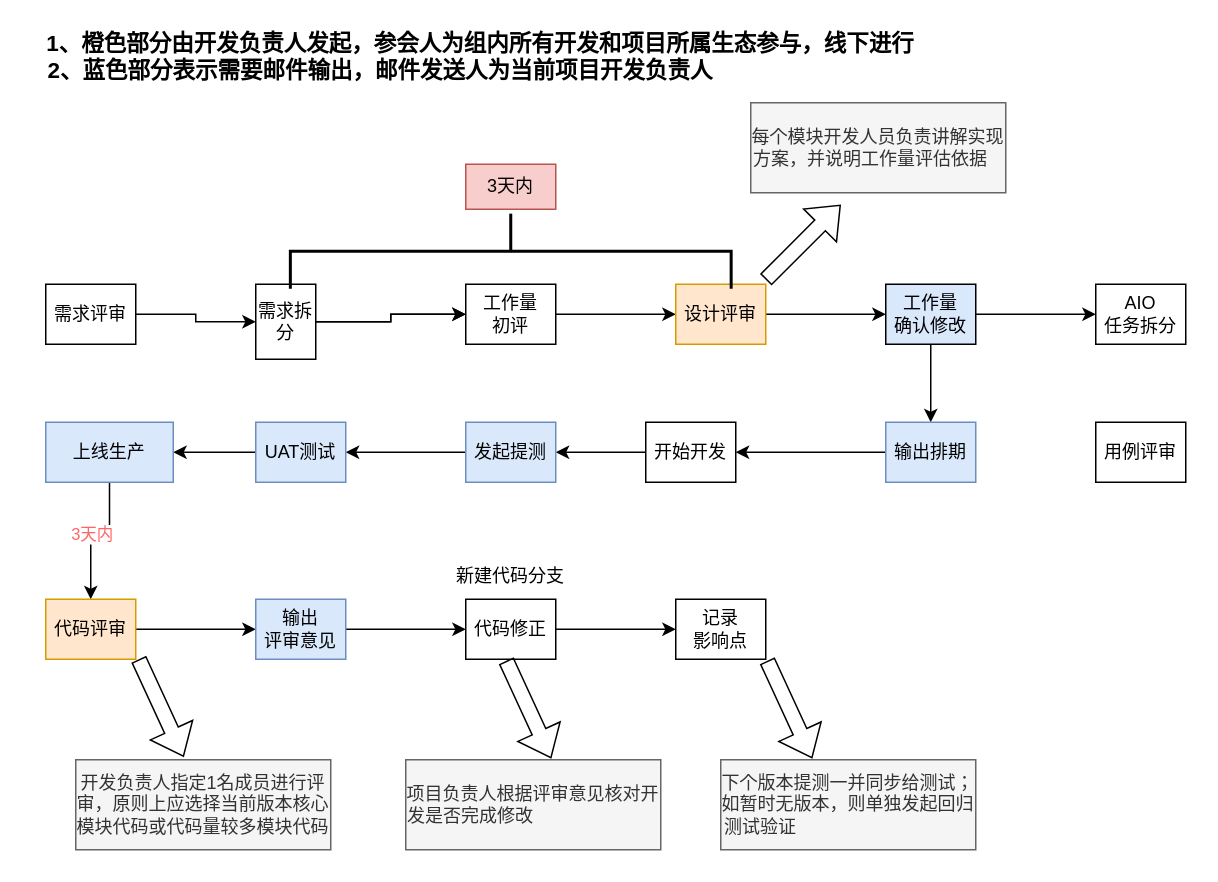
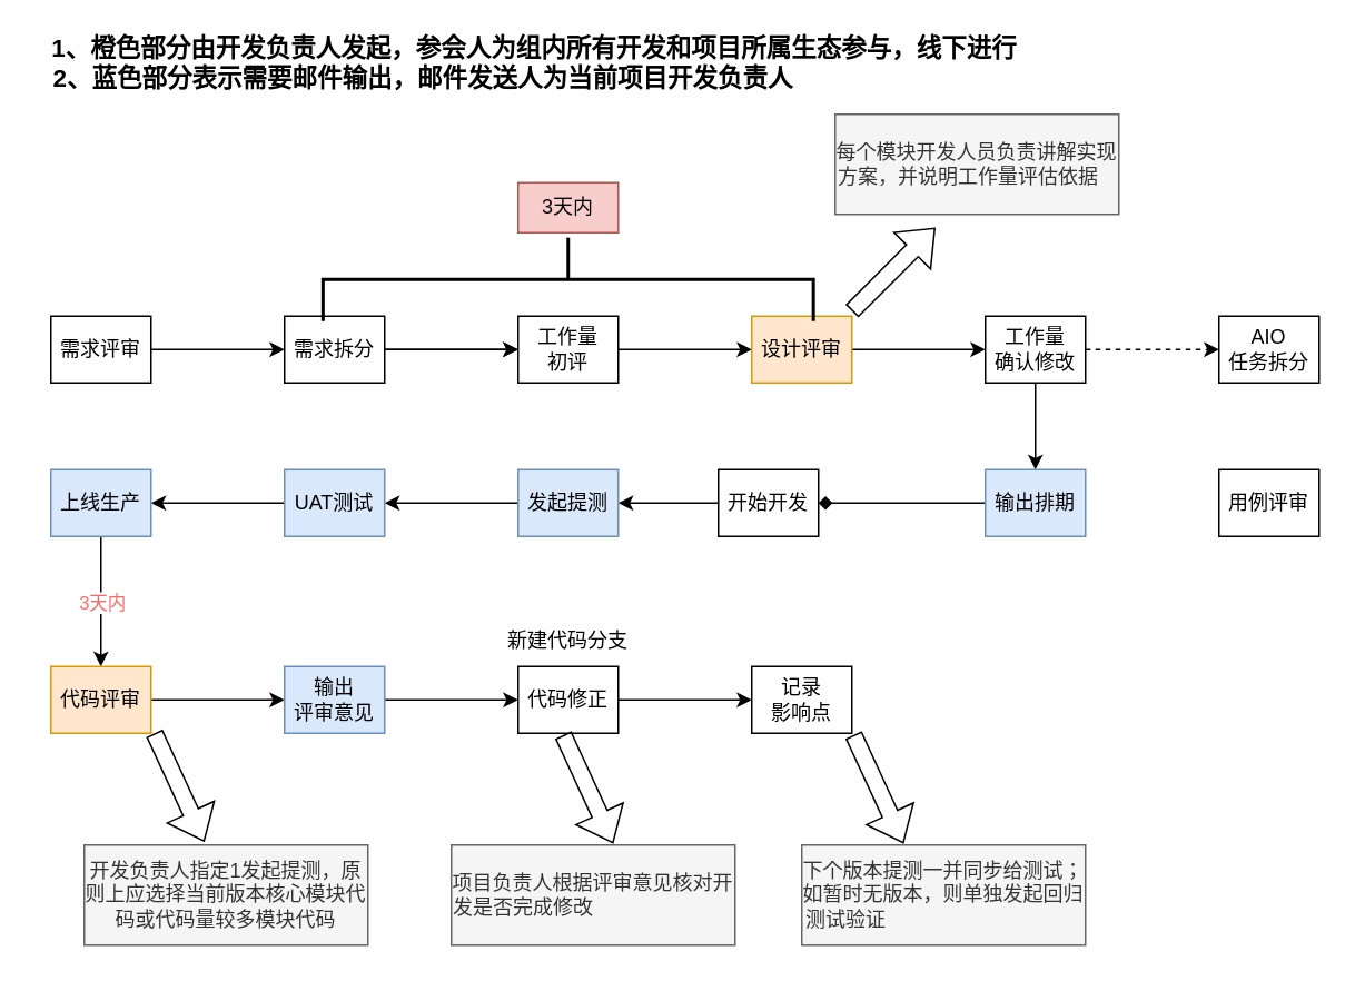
  <mxCell id="0" />
  <mxCell id="1" parent="0" />
  <mxCell id="2" value="" style="edgeStyle=orthogonalEdgeStyle;rounded=0;orthogonalLoop=1;jettySize=auto;html=1;" edge="1" parent="1" source="3" target="6"><mxGeometry relative="1" as="geometry" /></mxCell>
  <mxCell id="3" value="需求评审" style="rounded=0;whiteSpace=wrap;html=1;" vertex="1" parent="1"><mxGeometry x="30" y="189" width="60" height="40" as="geometry" /></mxCell>
  <mxCell id="4" value="" style="edgeStyle=orthogonalEdgeStyle;rounded=0;orthogonalLoop=1;jettySize=auto;html=1;" edge="1" parent="1" source="6" target="8"><mxGeometry relative="1" as="geometry" /></mxCell>
  <mxCell id="5" value="" style="edgeStyle=orthogonalEdgeStyle;rounded=0;orthogonalLoop=1;jettySize=auto;html=1;" edge="1" parent="1" source="6" target="8"><mxGeometry relative="1" as="geometry" /></mxCell>
- <mxCell id="6" value="需求拆分" style="rounded=0;whiteSpace=wrap;html=1;" vertex="1" parent="1"><mxGeometry x="170" y="189" width="40" height="50" as="geometry" /></mxCell>
+ <mxCell id="6" value="需求拆分" style="rounded=0;whiteSpace=wrap;html=1;" vertex="1" parent="1"><mxGeometry x="170" y="189" width="60" height="40" as="geometry" /></mxCell>
  <mxCell id="7" value="" style="edgeStyle=orthogonalEdgeStyle;rounded=0;orthogonalLoop=1;jettySize=auto;html=1;" edge="1" parent="1" source="8" target="10"><mxGeometry relative="1" as="geometry" /></mxCell>
  <mxCell id="8" value="工作量&lt;br&gt;初评" style="rounded=0;whiteSpace=wrap;html=1;" vertex="1" parent="1"><mxGeometry x="310" y="189" width="60" height="40" as="geometry" /></mxCell>
  <mxCell id="9" value="" style="edgeStyle=orthogonalEdgeStyle;rounded=0;orthogonalLoop=1;jettySize=auto;html=1;" edge="1" parent="1" source="10" target="13"><mxGeometry relative="1" as="geometry" /></mxCell>
  <mxCell id="10" value="设计评审" style="rounded=0;whiteSpace=wrap;html=1;fillColor=#ffe6cc;strokeColor=#d79b00;" vertex="1" parent="1"><mxGeometry x="450" y="189" width="60" height="40" as="geometry" /></mxCell>
  <mxCell id="11" value="" style="edgeStyle=orthogonalEdgeStyle;rounded=0;orthogonalLoop=1;jettySize=auto;html=1;" edge="1" parent="1" source="13" target="15"><mxGeometry relative="1" as="geometry" /></mxCell>
- <mxCell id="12" value="" style="edgeStyle=orthogonalEdgeStyle;rounded=0;orthogonalLoop=1;jettySize=auto;html=1;" edge="1" parent="1" source="13" target="16"><mxGeometry relative="1" as="geometry" /></mxCell>
- <mxCell id="13" value="工作量&lt;br&gt;确认修改" style="rounded=0;whiteSpace=wrap;html=1;fillColor=#dae8fc;" vertex="1" parent="1"><mxGeometry x="590" y="189" width="60" height="40" as="geometry" /></mxCell>
- <mxCell id="14" value="" style="edgeStyle=orthogonalEdgeStyle;rounded=0;orthogonalLoop=1;jettySize=auto;html=1;" edge="1" parent="1" source="15" target="18"><mxGeometry relative="1" as="geometry" /></mxCell>
+ <mxCell id="12" value="" style="edgeStyle=orthogonalEdgeStyle;rounded=0;orthogonalLoop=1;jettySize=auto;html=1;dashed=1;" edge="1" parent="1" source="13" target="16"><mxGeometry relative="1" as="geometry" /></mxCell>
+ <mxCell id="13" value="工作量&lt;br&gt;确认修改" style="rounded=0;whiteSpace=wrap;html=1;" vertex="1" parent="1"><mxGeometry x="590" y="189" width="60" height="40" as="geometry" /></mxCell>
+ <mxCell id="14" value="" style="edgeStyle=orthogonalEdgeStyle;rounded=0;orthogonalLoop=1;jettySize=auto;html=1;endArrow=diamond;" edge="1" parent="1" source="15" target="18"><mxGeometry relative="1" as="geometry" /></mxCell>
  <mxCell id="15" value="输出排期" style="rounded=0;whiteSpace=wrap;html=1;fillColor=#dae8fc;strokeColor=#6c8ebf;" vertex="1" parent="1"><mxGeometry x="590" y="281" width="60" height="40" as="geometry" /></mxCell>
  <mxCell id="16" value="AIO&lt;br&gt;任务拆分" style="rounded=0;whiteSpace=wrap;html=1;" vertex="1" parent="1"><mxGeometry x="730" y="189" width="60" height="40" as="geometry" /></mxCell>
  <mxCell id="17" value="" style="edgeStyle=orthogonalEdgeStyle;rounded=0;orthogonalLoop=1;jettySize=auto;html=1;" edge="1" parent="1" source="18" target="20"><mxGeometry relative="1" as="geometry"><Array as="points"><mxPoint x="410" y="301" /><mxPoint x="410" y="301" /></Array></mxGeometry></mxCell>
  <mxCell id="18" value="开始开发" style="rounded=0;whiteSpace=wrap;html=1;" vertex="1" parent="1"><mxGeometry x="430" y="281" width="60" height="40" as="geometry" /></mxCell>
  <mxCell id="19" value="" style="edgeStyle=orthogonalEdgeStyle;rounded=0;orthogonalLoop=1;jettySize=auto;html=1;" edge="1" parent="1" source="20" target="22"><mxGeometry relative="1" as="geometry" /></mxCell>
  <mxCell id="20" value="发起提测" style="rounded=0;whiteSpace=wrap;html=1;fillColor=#dae8fc;strokeColor=#6c8ebf;" vertex="1" parent="1"><mxGeometry x="310" y="281" width="60" height="40" as="geometry" /></mxCell>
  <mxCell id="21" value="" style="edgeStyle=orthogonalEdgeStyle;rounded=0;orthogonalLoop=1;jettySize=auto;html=1;" edge="1" parent="1" source="22" target="25"><mxGeometry relative="1" as="geometry" /></mxCell>
  <mxCell id="22" value="UAT测试" style="rounded=0;whiteSpace=wrap;html=1;fillColor=#dae8fc;strokeColor=#6c8ebf;" vertex="1" parent="1"><mxGeometry x="170" y="281" width="60" height="40" as="geometry" /></mxCell>
  <mxCell id="23" value="" style="edgeStyle=orthogonalEdgeStyle;rounded=0;orthogonalLoop=1;jettySize=auto;html=1;" edge="1" parent="1" source="25" target="27"><mxGeometry relative="1" as="geometry" /></mxCell>
  <mxCell id="24" value="3天内" style="edgeLabel;html=1;align=center;verticalAlign=middle;resizable=0;points=[];fontColor=#FF6666;" vertex="1" connectable="0" parent="23"><mxGeometry x="0.212" y="-4" relative="1" as="geometry"><mxPoint x="4" y="-8" as="offset" /></mxGeometry></mxCell>
- <mxCell id="25" value="上线生产" style="rounded=0;whiteSpace=wrap;html=1;fillColor=#dae8fc;strokeColor=#6c8ebf;" vertex="1" parent="1"><mxGeometry x="30" y="281" width="85" height="40" as="geometry" /></mxCell>
+ <mxCell id="25" value="上线生产" style="rounded=0;whiteSpace=wrap;html=1;fillColor=#dae8fc;strokeColor=#6c8ebf;" vertex="1" parent="1"><mxGeometry x="30" y="281" width="60" height="40" as="geometry" /></mxCell>
  <mxCell id="26" value="" style="edgeStyle=orthogonalEdgeStyle;rounded=0;orthogonalLoop=1;jettySize=auto;html=1;" edge="1" parent="1" source="27" target="29"><mxGeometry relative="1" as="geometry"><Array as="points"><mxPoint x="130" y="419" /><mxPoint x="130" y="419" /></Array></mxGeometry></mxCell>
  <mxCell id="27" value="代码评审" style="rounded=0;whiteSpace=wrap;html=1;fillColor=#ffe6cc;strokeColor=#d79b00;" vertex="1" parent="1"><mxGeometry x="30" y="399" width="60" height="40" as="geometry" /></mxCell>
  <mxCell id="28" value="" style="edgeStyle=orthogonalEdgeStyle;rounded=0;orthogonalLoop=1;jettySize=auto;html=1;" edge="1" parent="1" source="29" target="31"><mxGeometry relative="1" as="geometry" /></mxCell>
  <mxCell id="29" value="输出&lt;br&gt;评审意见" style="rounded=0;whiteSpace=wrap;html=1;fillColor=#dae8fc;strokeColor=#6c8ebf;" vertex="1" parent="1"><mxGeometry x="170" y="399" width="60" height="40" as="geometry" /></mxCell>
  <mxCell id="30" value="" style="edgeStyle=orthogonalEdgeStyle;rounded=0;orthogonalLoop=1;jettySize=auto;html=1;" edge="1" parent="1" source="31" target="32"><mxGeometry relative="1" as="geometry" /></mxCell>
  <mxCell id="31" value="代码修正" style="rounded=0;whiteSpace=wrap;html=1;" vertex="1" parent="1"><mxGeometry x="310" y="399" width="60" height="40" as="geometry" /></mxCell>
  <mxCell id="32" value="记录&lt;br&gt;影响点" style="rounded=0;whiteSpace=wrap;html=1;" vertex="1" parent="1"><mxGeometry x="450" y="399" width="60" height="40" as="geometry" /></mxCell>
  <mxCell id="33" value="新建代码分支" style="text;html=1;strokeColor=none;fillColor=none;align=center;verticalAlign=middle;whiteSpace=wrap;rounded=0;" vertex="1" parent="1"><mxGeometry x="300" y="369" width="80" height="30" as="geometry" /></mxCell>
  <mxCell id="34" value="用例评审" style="rounded=0;whiteSpace=wrap;html=1;" vertex="1" parent="1"><mxGeometry x="730" y="281" width="60" height="40" as="geometry" /></mxCell>
  <mxCell id="35" value="" style="strokeWidth=2;html=1;shape=mxgraph.flowchart.annotation_2;align=left;labelPosition=right;pointerEvents=1;rotation=90;" vertex="1" parent="1"><mxGeometry x="315" y="20" width="50" height="293.87" as="geometry" /></mxCell>
  <mxCell id="36" value="3天内" style="text;html=1;strokeColor=#b85450;fillColor=#f8cecc;align=center;verticalAlign=middle;whiteSpace=wrap;rounded=0;" vertex="1" parent="1"><mxGeometry x="310" y="109" width="60" height="30" as="geometry" /></mxCell>
  <mxCell id="37" value="1、橙色部分由开发负责人发起，参会人为组内所有开发和项目所属生态参与，线下进行&lt;br style=&quot;font-size: 15px;&quot;&gt;&amp;nbsp; 2、蓝色部分表示需要邮件输出，邮件发送人为当前项目开发负责人&amp;nbsp; &amp;nbsp; &amp;nbsp; &amp;nbsp; &amp;nbsp; &amp;nbsp; &amp;nbsp; &amp;nbsp; &amp;nbsp; &amp;nbsp; &amp;nbsp; &amp;nbsp; &amp;nbsp; &amp;nbsp; &amp;nbsp; &amp;nbsp; &amp;nbsp;&amp;nbsp; &amp;nbsp; &amp;nbsp; &amp;nbsp; &amp;nbsp; &amp;nbsp; &amp;nbsp; &amp;nbsp; &amp;nbsp; &amp;nbsp; &amp;nbsp; &amp;nbsp; &amp;nbsp; &amp;nbsp; &amp;nbsp; &amp;nbsp; &amp;nbsp; &amp;nbsp; &amp;nbsp; &amp;nbsp; &amp;nbsp; &amp;nbsp; &amp;nbsp; &amp;nbsp; &amp;nbsp; &amp;nbsp; &amp;nbsp; &amp;nbsp; &amp;nbsp; &amp;nbsp; &amp;nbsp; &amp;nbsp; &amp;nbsp; &amp;nbsp; &amp;nbsp; &amp;nbsp; &amp;nbsp; &amp;nbsp; &amp;nbsp; &amp;nbsp; &amp;nbsp;&amp;nbsp;" style="text;html=1;strokeColor=none;fillColor=none;align=center;verticalAlign=middle;whiteSpace=wrap;rounded=0;fontStyle=1;fontSize=15;" vertex="1" parent="1"><mxGeometry x="20" y="23" width="600" height="45" as="geometry" /></mxCell>
  <mxCell id="38" value="" style="shape=flexArrow;endArrow=classic;html=1;rounded=0;" edge="1" parent="1"><mxGeometry width="50" height="50" relative="1" as="geometry"><mxPoint x="510" y="186" as="sourcePoint" /><mxPoint x="560" y="136" as="targetPoint" /></mxGeometry></mxCell>
  <mxCell id="39" value="每个模块开发人员负责讲解实现方案，并说明工作量评估依据&amp;nbsp; &amp;nbsp;" style="rounded=0;whiteSpace=wrap;html=1;fillColor=#f5f5f5;fontColor=#333333;strokeColor=#666666;" vertex="1" parent="1"><mxGeometry x="500" y="68" width="170" height="60" as="geometry" /></mxCell>
  <mxCell id="40" value="" style="shape=flexArrow;endArrow=classic;html=1;rounded=0;" edge="1" parent="1"><mxGeometry width="50" height="50" relative="1" as="geometry"><mxPoint x="92" y="439" as="sourcePoint" /><mxPoint x="122" y="504" as="targetPoint" /></mxGeometry></mxCell>
- <mxCell id="41" value="开发负责人指定1名成员进行评审，原则上应选择当前版本核心模块代码或代码量较多模块代码" style="rounded=0;whiteSpace=wrap;html=1;fillColor=#f5f5f5;fontColor=#333333;strokeColor=#666666;" vertex="1" parent="1"><mxGeometry x="50" y="506" width="170" height="60" as="geometry" /></mxCell>
+ <mxCell id="41" value="开发负责人指定1发起提测，原则上应选择当前版本核心模块代码或代码量较多模块代码" style="rounded=0;whiteSpace=wrap;html=1;fillColor=#f5f5f5;fontColor=#333333;strokeColor=#666666;" vertex="1" parent="1"><mxGeometry x="50" y="506" width="170" height="60" as="geometry" /></mxCell>
  <mxCell id="42" value="" style="shape=flexArrow;endArrow=classic;html=1;rounded=0;" edge="1" parent="1"><mxGeometry width="50" height="50" relative="1" as="geometry"><mxPoint x="511" y="440" as="sourcePoint" /><mxPoint x="541" y="505" as="targetPoint" /></mxGeometry></mxCell>
  <mxCell id="43" value="下个版本提测一并同步给测试；&lt;br&gt;如暂时无版本，则单独发起回归测试验证&amp;nbsp; &amp;nbsp; &amp;nbsp; &amp;nbsp; &amp;nbsp; &amp;nbsp; &amp;nbsp; &amp;nbsp; &amp;nbsp; &amp;nbsp; &amp;nbsp; &amp;nbsp; &amp;nbsp; &amp;nbsp; &amp;nbsp; &amp;nbsp; &amp;nbsp; &amp;nbsp;" style="rounded=0;whiteSpace=wrap;html=1;fillColor=#f5f5f5;fontColor=#333333;strokeColor=#666666;" vertex="1" parent="1"><mxGeometry x="480" y="506" width="170" height="60" as="geometry" /></mxCell>
  <mxCell id="44" value="" style="shape=flexArrow;endArrow=classic;html=1;rounded=0;" edge="1" parent="1"><mxGeometry width="50" height="50" relative="1" as="geometry"><mxPoint x="337" y="440" as="sourcePoint" /><mxPoint x="367" y="505" as="targetPoint" /></mxGeometry></mxCell>
  <mxCell id="45" value="项目负责人根据评审意见核对开发是否完成修改&amp;nbsp; &amp;nbsp; &amp;nbsp; &amp;nbsp; &amp;nbsp; &amp;nbsp; &amp;nbsp; &amp;nbsp; &amp;nbsp; &amp;nbsp; &amp;nbsp; &amp;nbsp; &amp;nbsp;" style="rounded=0;whiteSpace=wrap;html=1;fillColor=#f5f5f5;fontColor=#333333;strokeColor=#666666;" vertex="1" parent="1"><mxGeometry x="270" y="506" width="170" height="60" as="geometry" /></mxCell>
